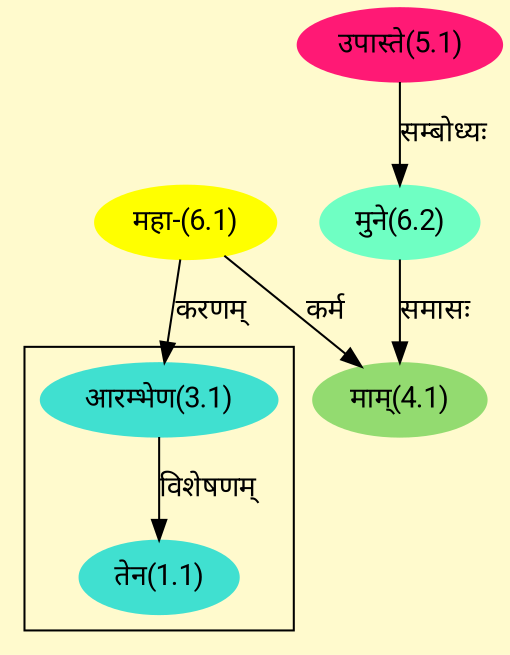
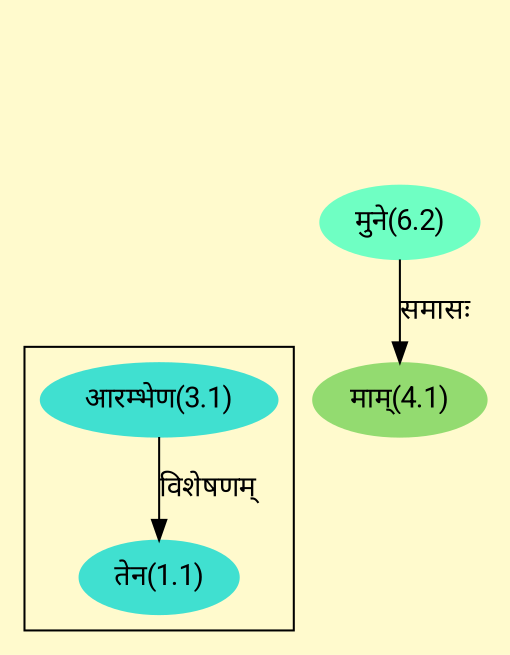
  digraph {
    bgcolor=lemonchiffon1
    compound=true
    fontname=Roboto
    rankdir=BT
    node [color="#40E0D0" fontname=Roboto style=filled]
    edge [dir=back fontname=Roboto]
    n1 [label="तेन(1.1)"]
    n2 [label="आरम्भेण(3.1)"]
-   n3 [color="#FFFF00" label="महा-(6.1)"]
    n4 [color="#6FFFC3" label="मुने(6.2)"]
-   n5 [color="#FF1975" label="उपास्ते(5.1)"]
    n6 [color="#93DB70" label="माम्(4.1)"]
    subgraph cluster_1 {
      n1
      n2
    }
    n1 -> n2 [label="विशेषणम्"]
-   n2 -> n3 [label="करणम्"]
-   n4 -> n5 [label="सम्बोध्यः"]
-   n6 -> n3 [label="कर्म"]
    n6 -> n4 [label="समासः"]
  }
